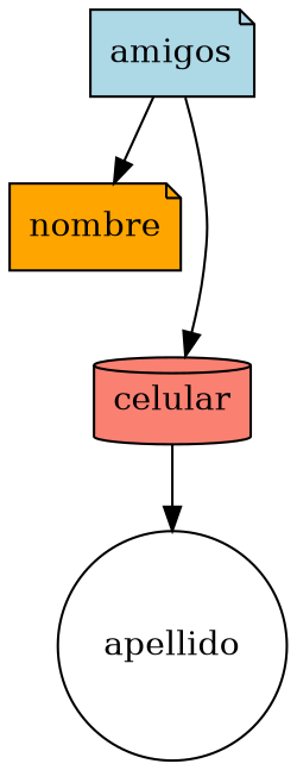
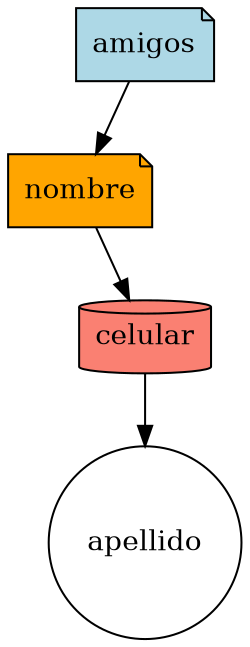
  digraph {
    node [shape=note style=filled]
    n1 [fillcolor=orange label=nombre]
    n2 [fillcolor=white label=apellido shape=circle]
    n3 [fillcolor=salmon label=celular shape=cylinder]
    amigos [fillcolor=lightblue]
    n3 -> n2
    amigos -> n1
-   amigos -> n3
+   n1 -> n3
  }
